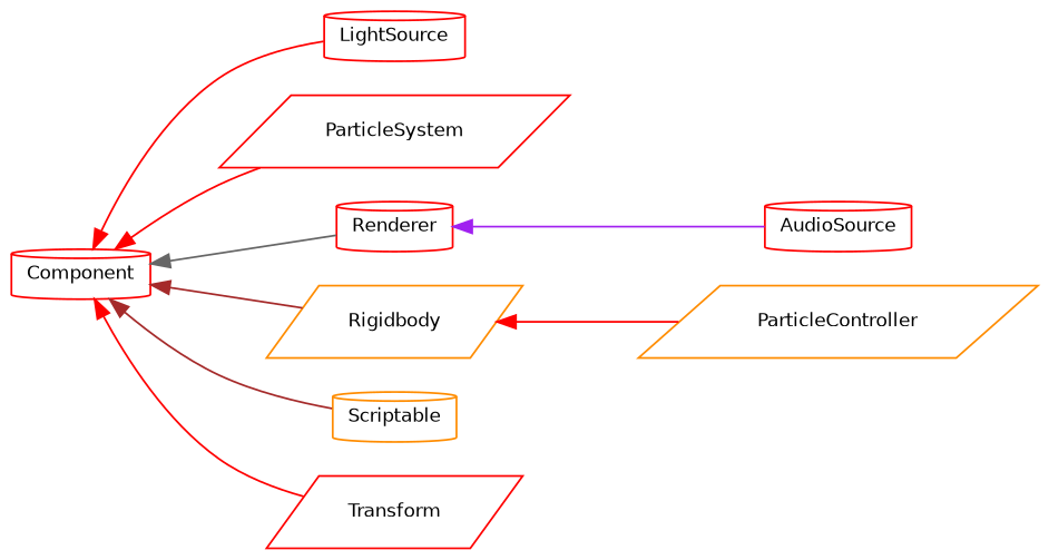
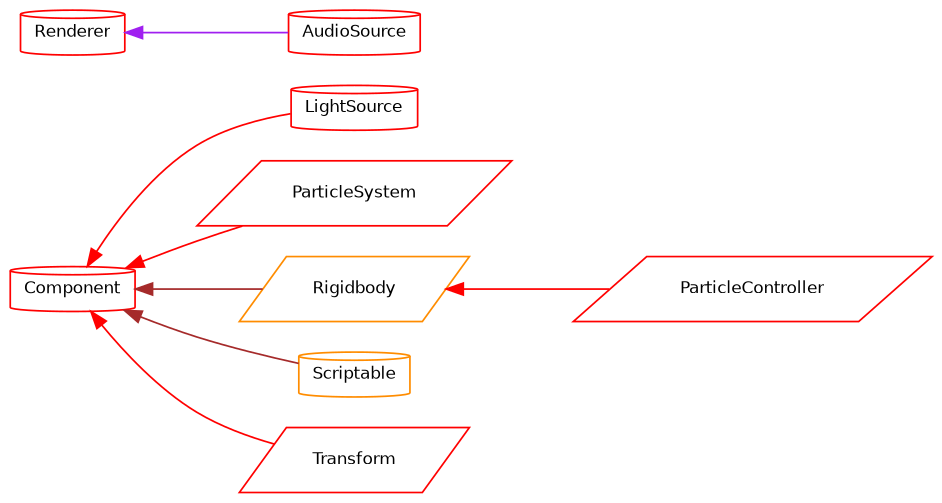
  digraph {
    rankdir=LR
    node [color=red fillcolor=white fontname=Helvetica fontsize=10 shape=cylinder style=filled]
    edge [color=red dir=back fontname=Helvetica fontsize=10 labelfontname=Helvetica labelfontsize=10 style=solid]
    n1 [height=0.2 label=Component width=0.4]
    n2 [height=0.2 label=LightSource width=0.4]
    n3 [height=0.2 label=ParticleSystem shape=parallelogram width=0.4]
    n4 [height=0.2 label=Renderer width=0.4]
    n5 [color=darkorange height=0.2 label=Rigidbody shape=parallelogram width=0.4]
    n6 [color=darkorange height=0.2 label=Scriptable width=0.4]
    n7 [height=0.2 label=Transform shape=parallelogram width=0.4]
    n8 [height=0.2 label=AudioSource width=0.4]
-   n9 [color=darkorange height=0.2 label=ParticleController shape=parallelogram width=0.4]
+   n9 [height=0.2 label=ParticleController shape=parallelogram width=0.4]
    n1 -> n2
    n1 -> n3
-   n1 -> n4 [color=gray40]
    n1 -> n5 [color=brown]
    n1 -> n6 [color=brown]
    n1 -> n7
    n4 -> n8 [color=purple]
    n5 -> n9
  }
